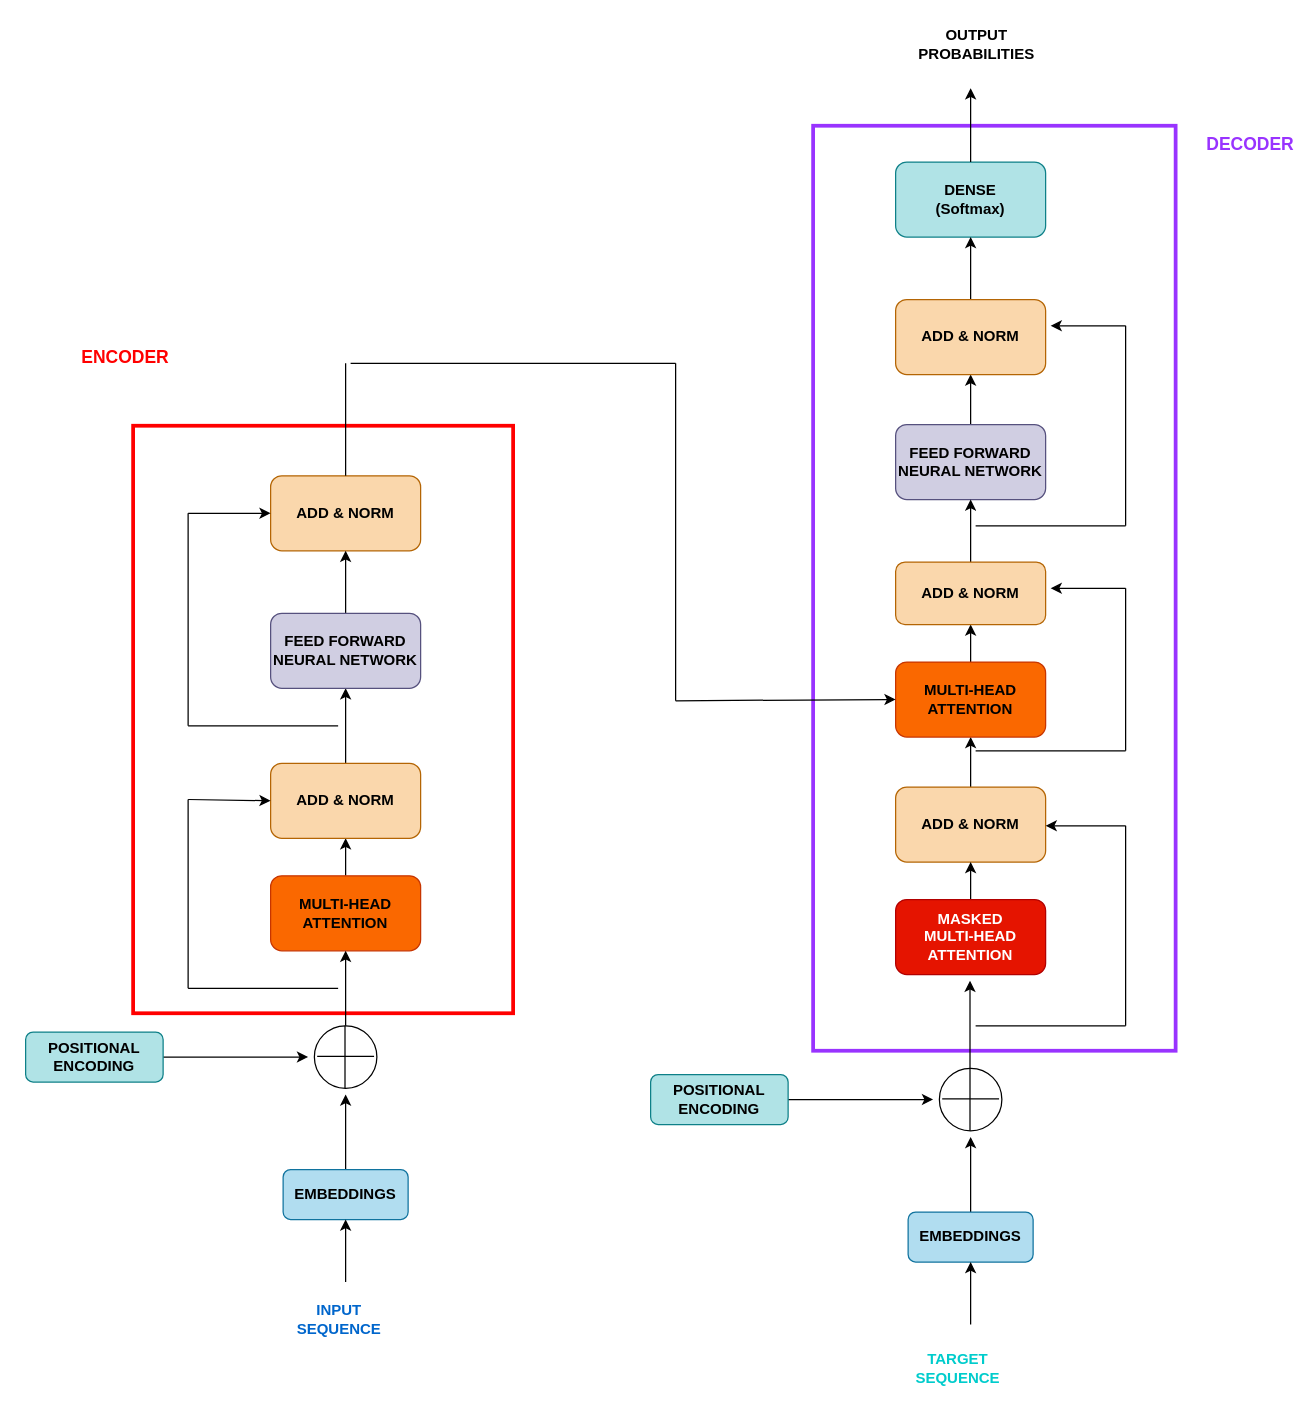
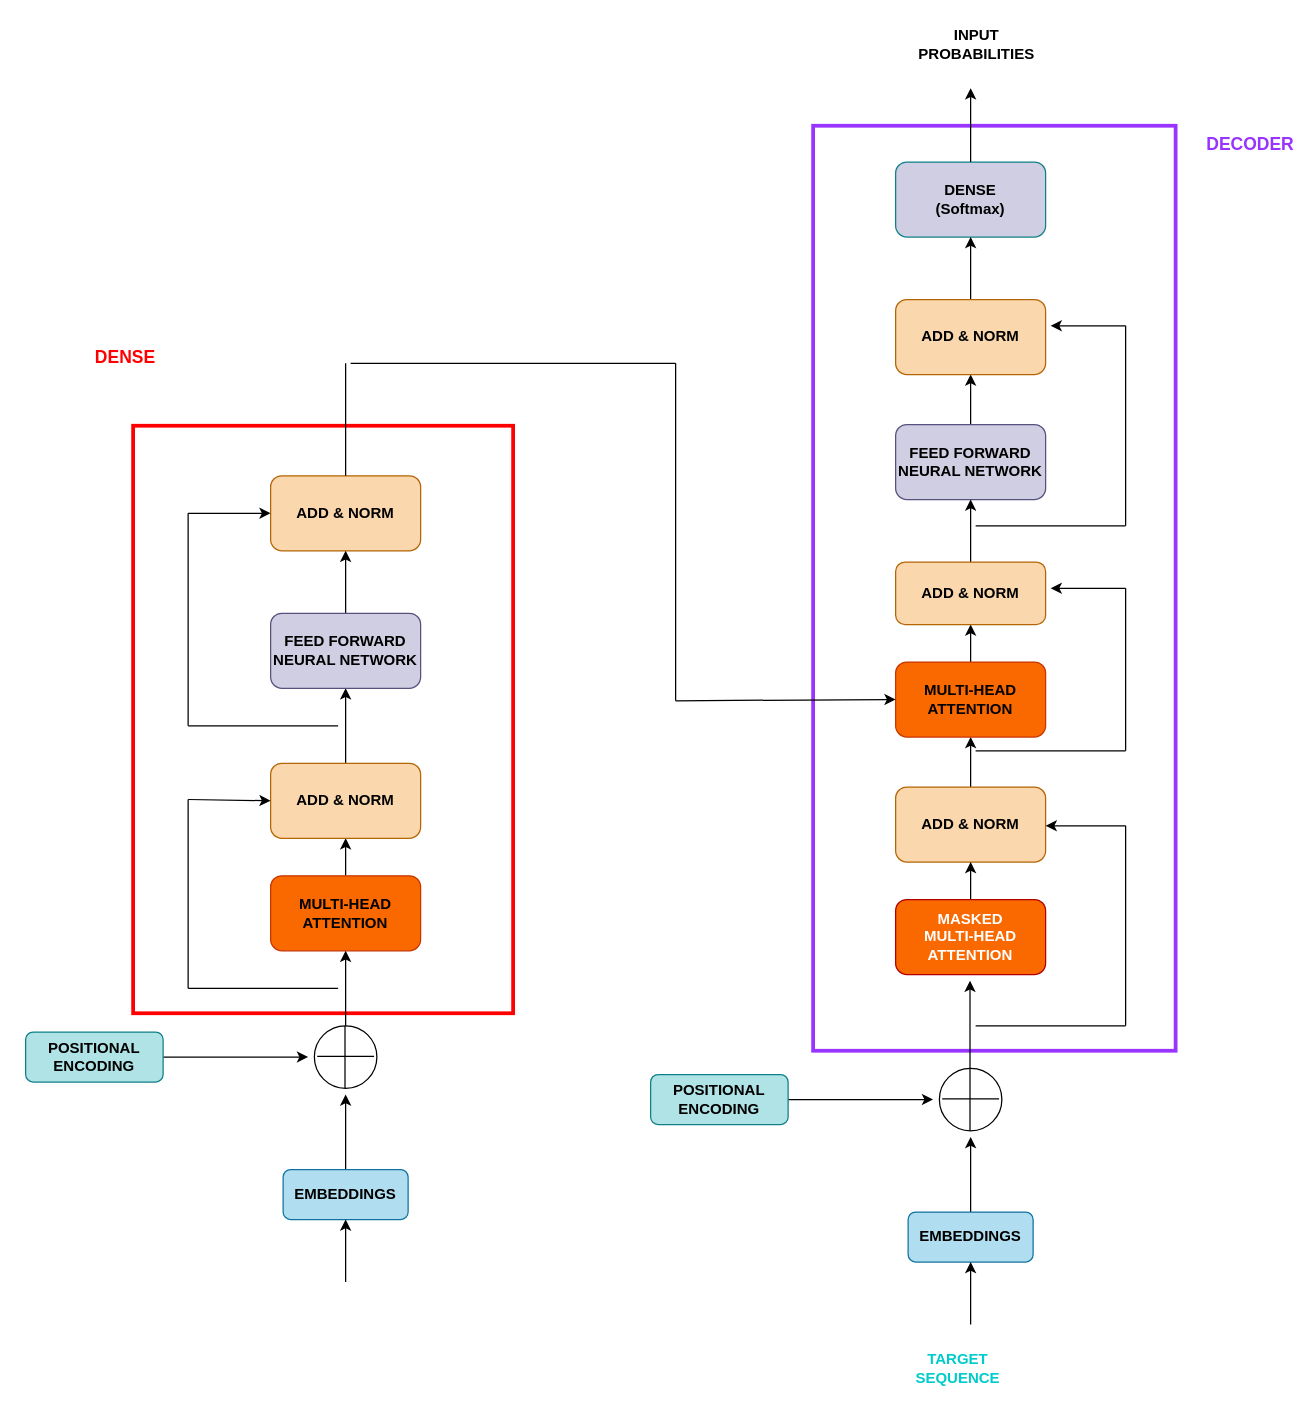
  <mxCell id="0" />
  <mxCell id="1" parent="0" />
  <mxCell id="2" value="" style="rounded=0;whiteSpace=wrap;html=1;strokeWidth=3;strokeColor=#FF0000;" vertex="1" parent="1"><mxGeometry x="106" y="340" width="304" height="470" as="geometry" /></mxCell>
  <mxCell id="3" value="" style="rounded=0;whiteSpace=wrap;html=1;strokeWidth=3;strokeColor=#9933FF;" vertex="1" parent="1"><mxGeometry x="650" y="100" width="290" height="740" as="geometry" /></mxCell>
  <mxCell id="4" value="" style="edgeStyle=orthogonalEdgeStyle;rounded=0;orthogonalLoop=1;jettySize=auto;html=1;" edge="1" parent="1" source="5" target="8"><mxGeometry relative="1" as="geometry" /></mxCell>
  <mxCell id="5" value="&lt;b&gt;ADD &amp;amp; NORM&lt;/b&gt;" style="rounded=1;whiteSpace=wrap;html=1;fillColor=#fad7ac;strokeColor=#b46504;" vertex="1" parent="1"><mxGeometry x="716" y="629" width="120" height="60" as="geometry" /></mxCell>
- <mxCell id="6" value="&lt;b&gt;DENSE&lt;/b&gt;&lt;div&gt;&lt;b&gt;(Softmax)&lt;/b&gt;&lt;/div&gt;" style="rounded=1;whiteSpace=wrap;html=1;fillColor=#b0e3e6;strokeColor=#0e8088;" vertex="1" parent="1"><mxGeometry x="716" y="129" width="120" height="60" as="geometry" /></mxCell>
+ <mxCell id="6" value="&lt;b&gt;DENSE&lt;/b&gt;&lt;div&gt;&lt;b&gt;(Softmax)&lt;/b&gt;&lt;/div&gt;" style="rounded=1;whiteSpace=wrap;html=1;fillColor=#d0cee2;strokeColor=#0e8088;" vertex="1" parent="1"><mxGeometry x="716" y="129" width="120" height="60" as="geometry" /></mxCell>
  <mxCell id="7" value="" style="edgeStyle=orthogonalEdgeStyle;rounded=0;orthogonalLoop=1;jettySize=auto;html=1;" edge="1" parent="1" source="8" target="14"><mxGeometry relative="1" as="geometry" /></mxCell>
  <mxCell id="8" value="&lt;div&gt;&lt;b&gt;&lt;br&gt;&lt;/b&gt;&lt;/div&gt;&lt;b&gt;MULTI-HEAD&lt;/b&gt;&lt;div&gt;&lt;b&gt;ATTENTION&lt;br&gt;&lt;/b&gt;&lt;div&gt;&lt;br&gt;&lt;/div&gt;&lt;/div&gt;" style="rounded=1;whiteSpace=wrap;html=1;fillColor=#fa6800;fontColor=#000000;strokeColor=#C73500;" vertex="1" parent="1"><mxGeometry x="716" y="529" width="120" height="60" as="geometry" /></mxCell>
  <mxCell id="9" value="" style="edgeStyle=orthogonalEdgeStyle;rounded=0;orthogonalLoop=1;jettySize=auto;html=1;" edge="1" parent="1" source="10" target="5"><mxGeometry relative="1" as="geometry" /></mxCell>
- <mxCell id="10" value="&lt;b&gt;MASKED&lt;/b&gt;&lt;div&gt;&lt;b&gt;MULTI-HEAD&lt;/b&gt;&lt;/div&gt;&lt;div&gt;&lt;b&gt;ATTENTION&lt;/b&gt;&lt;/div&gt;" style="rounded=1;whiteSpace=wrap;html=1;fillColor=#e51400;strokeColor=#B20000;fontColor=#ffffff;" vertex="1" parent="1"><mxGeometry x="716" y="719" width="120" height="60" as="geometry" /></mxCell>
+ <mxCell id="10" value="&lt;b&gt;MASKED&lt;/b&gt;&lt;div&gt;&lt;b&gt;MULTI-HEAD&lt;/b&gt;&lt;/div&gt;&lt;div&gt;&lt;b&gt;ATTENTION&lt;/b&gt;&lt;/div&gt;" style="rounded=1;whiteSpace=wrap;html=1;fillColor=#fa6800;strokeColor=#B20000;fontColor=#ffffff;" vertex="1" parent="1"><mxGeometry x="716" y="719" width="120" height="60" as="geometry" /></mxCell>
  <mxCell id="11" value="" style="edgeStyle=orthogonalEdgeStyle;rounded=0;orthogonalLoop=1;jettySize=auto;html=1;" edge="1" parent="1" source="12" target="20"><mxGeometry relative="1" as="geometry" /></mxCell>
  <mxCell id="12" value="&lt;b&gt;FEED FORWARD&lt;/b&gt;&lt;div&gt;&lt;b&gt;NEURAL NETWORK&lt;/b&gt;&lt;/div&gt;" style="rounded=1;whiteSpace=wrap;html=1;fillColor=#d0cee2;strokeColor=#56517e;" vertex="1" parent="1"><mxGeometry x="716" y="339" width="120" height="60" as="geometry" /></mxCell>
  <mxCell id="13" value="" style="edgeStyle=orthogonalEdgeStyle;rounded=0;orthogonalLoop=1;jettySize=auto;html=1;" edge="1" parent="1" source="14" target="12"><mxGeometry relative="1" as="geometry" /></mxCell>
  <mxCell id="14" value="&lt;b&gt;ADD &amp;amp; NORM&lt;/b&gt;" style="rounded=1;whiteSpace=wrap;html=1;fillColor=#fad7ac;strokeColor=#b46504;" vertex="1" parent="1"><mxGeometry x="716" y="449" width="120" height="50" as="geometry" /></mxCell>
  <mxCell id="15" style="edgeStyle=orthogonalEdgeStyle;rounded=0;orthogonalLoop=1;jettySize=auto;html=1;" edge="1" parent="1" source="16"><mxGeometry relative="1" as="geometry"><mxPoint x="776" y="909" as="targetPoint" /></mxGeometry></mxCell>
  <mxCell id="16" value="&lt;b&gt;EMBEDDINGS&lt;/b&gt;" style="rounded=1;whiteSpace=wrap;html=1;fillColor=#b1ddf0;strokeColor=#10739e;" vertex="1" parent="1"><mxGeometry x="726" y="969" width="100" height="40" as="geometry" /></mxCell>
  <mxCell id="17" style="edgeStyle=orthogonalEdgeStyle;rounded=0;orthogonalLoop=1;jettySize=auto;html=1;" edge="1" parent="1" source="18"><mxGeometry relative="1" as="geometry"><mxPoint x="746" y="879" as="targetPoint" /></mxGeometry></mxCell>
  <mxCell id="18" value="&lt;b&gt;POSITIONAL&lt;/b&gt;&lt;div&gt;&lt;b&gt;ENCODING&lt;/b&gt;&lt;/div&gt;" style="rounded=1;whiteSpace=wrap;html=1;fillColor=#b0e3e6;strokeColor=#0e8088;" vertex="1" parent="1"><mxGeometry x="520" y="859" width="110" height="40" as="geometry" /></mxCell>
  <mxCell id="19" value="" style="edgeStyle=orthogonalEdgeStyle;rounded=0;orthogonalLoop=1;jettySize=auto;html=1;" edge="1" parent="1" source="20" target="6"><mxGeometry relative="1" as="geometry" /></mxCell>
  <mxCell id="20" value="&lt;b&gt;ADD &amp;amp; NORM&lt;/b&gt;" style="rounded=1;whiteSpace=wrap;html=1;fillColor=#fad7ac;strokeColor=#b46504;" vertex="1" parent="1"><mxGeometry x="716" y="239" width="120" height="60" as="geometry" /></mxCell>
  <mxCell id="21" value="" style="ellipse;whiteSpace=wrap;html=1;aspect=fixed;" vertex="1" parent="1"><mxGeometry x="751" y="854" width="50" height="50" as="geometry" /></mxCell>
  <mxCell id="22" value="" style="endArrow=none;html=1;rounded=0;" edge="1" parent="1"><mxGeometry width="50" height="50" relative="1" as="geometry"><mxPoint x="775.5" y="904" as="sourcePoint" /><mxPoint x="775.5" y="854" as="targetPoint" /></mxGeometry></mxCell>
  <mxCell id="23" value="" style="endArrow=none;html=1;rounded=0;" edge="1" parent="1"><mxGeometry width="50" height="50" relative="1" as="geometry"><mxPoint x="753.25" y="878.5" as="sourcePoint" /><mxPoint x="798.75" y="878.5" as="targetPoint" /></mxGeometry></mxCell>
  <mxCell id="24" value="" style="endArrow=classic;html=1;rounded=0;" edge="1" parent="1"><mxGeometry width="50" height="50" relative="1" as="geometry"><mxPoint x="775.5" y="854" as="sourcePoint" /><mxPoint x="775.5" y="784" as="targetPoint" /></mxGeometry></mxCell>
  <mxCell id="25" value="" style="endArrow=classic;html=1;rounded=0;" edge="1" parent="1"><mxGeometry width="50" height="50" relative="1" as="geometry"><mxPoint x="776" y="1059" as="sourcePoint" /><mxPoint x="776" y="1009" as="targetPoint" /></mxGeometry></mxCell>
  <mxCell id="26" value="&lt;b&gt;&lt;font color=&quot;#00cccc&quot;&gt;TARGET SEQUENCE&lt;/font&gt;&lt;/b&gt;" style="text;html=1;align=center;verticalAlign=middle;whiteSpace=wrap;rounded=0;" vertex="1" parent="1"><mxGeometry x="736" y="1079" width="60" height="30" as="geometry" /></mxCell>
  <mxCell id="27" value="" style="endArrow=classic;html=1;rounded=0;" edge="1" parent="1"><mxGeometry width="50" height="50" relative="1" as="geometry"><mxPoint x="776" y="129" as="sourcePoint" /><mxPoint x="776" y="70" as="targetPoint" /></mxGeometry></mxCell>
- <mxCell id="28" value="&lt;b&gt;OUTPUT&lt;/b&gt;&lt;div&gt;&lt;b&gt;PROBABILITIES&lt;/b&gt;&lt;/div&gt;" style="text;html=1;align=center;verticalAlign=middle;whiteSpace=wrap;rounded=0;" vertex="1" parent="1"><mxGeometry x="751" y="20" width="60" height="30" as="geometry" /></mxCell>
+ <mxCell id="28" value="&lt;b&gt;INPUT&lt;/b&gt;&lt;div&gt;&lt;b&gt;PROBABILITIES&lt;/b&gt;&lt;/div&gt;" style="text;html=1;align=center;verticalAlign=middle;whiteSpace=wrap;rounded=0;" vertex="1" parent="1"><mxGeometry x="751" y="20" width="60" height="30" as="geometry" /></mxCell>
  <mxCell id="29" value="" style="edgeStyle=orthogonalEdgeStyle;rounded=0;orthogonalLoop=1;jettySize=auto;html=1;" edge="1" parent="1" source="30" target="32"><mxGeometry relative="1" as="geometry" /></mxCell>
  <mxCell id="30" value="&lt;div&gt;&lt;b&gt;&lt;br&gt;&lt;/b&gt;&lt;/div&gt;&lt;b&gt;MULTI-HEAD&lt;/b&gt;&lt;div&gt;&lt;b&gt;ATTENTION&lt;br&gt;&lt;/b&gt;&lt;div&gt;&lt;br&gt;&lt;/div&gt;&lt;/div&gt;" style="rounded=1;whiteSpace=wrap;html=1;fillColor=#fa6800;fontColor=#000000;strokeColor=#C73500;" vertex="1" parent="1"><mxGeometry x="216" y="700" width="120" height="60" as="geometry" /></mxCell>
  <mxCell id="31" style="edgeStyle=orthogonalEdgeStyle;rounded=0;orthogonalLoop=1;jettySize=auto;html=1;entryX=0.5;entryY=1;entryDx=0;entryDy=0;" edge="1" parent="1" source="32" target="35"><mxGeometry relative="1" as="geometry" /></mxCell>
  <mxCell id="32" value="&lt;b&gt;ADD &amp;amp; NORM&lt;/b&gt;" style="rounded=1;whiteSpace=wrap;html=1;fillColor=#fad7ac;strokeColor=#b46504;" vertex="1" parent="1"><mxGeometry x="216" y="610" width="120" height="60" as="geometry" /></mxCell>
  <mxCell id="33" value="&lt;b&gt;ADD &amp;amp; NORM&lt;/b&gt;" style="rounded=1;whiteSpace=wrap;html=1;fillColor=#fad7ac;strokeColor=#b46504;" vertex="1" parent="1"><mxGeometry x="216" y="380" width="120" height="60" as="geometry" /></mxCell>
  <mxCell id="34" style="edgeStyle=orthogonalEdgeStyle;rounded=0;orthogonalLoop=1;jettySize=auto;html=1;entryX=0.5;entryY=1;entryDx=0;entryDy=0;" edge="1" parent="1" source="35" target="33"><mxGeometry relative="1" as="geometry" /></mxCell>
  <mxCell id="35" value="&lt;b&gt;FEED FORWARD&lt;/b&gt;&lt;div&gt;&lt;b&gt;NEURAL NETWORK&lt;/b&gt;&lt;/div&gt;" style="rounded=1;whiteSpace=wrap;html=1;fillColor=#d0cee2;strokeColor=#56517e;" vertex="1" parent="1"><mxGeometry x="216" y="490" width="120" height="60" as="geometry" /></mxCell>
  <mxCell id="36" style="edgeStyle=orthogonalEdgeStyle;rounded=0;orthogonalLoop=1;jettySize=auto;html=1;" edge="1" parent="1" source="37"><mxGeometry relative="1" as="geometry"><mxPoint x="276" y="875" as="targetPoint" /></mxGeometry></mxCell>
  <mxCell id="37" value="&lt;b&gt;EMBEDDINGS&lt;/b&gt;" style="rounded=1;whiteSpace=wrap;html=1;fillColor=#b1ddf0;strokeColor=#10739e;" vertex="1" parent="1"><mxGeometry x="226" y="935" width="100" height="40" as="geometry" /></mxCell>
  <mxCell id="38" style="edgeStyle=orthogonalEdgeStyle;rounded=0;orthogonalLoop=1;jettySize=auto;html=1;" edge="1" parent="1" source="39"><mxGeometry relative="1" as="geometry"><mxPoint x="246" y="845" as="targetPoint" /></mxGeometry></mxCell>
  <mxCell id="39" value="&lt;b&gt;POSITIONAL&lt;/b&gt;&lt;div&gt;&lt;b&gt;ENCODING&lt;/b&gt;&lt;/div&gt;" style="rounded=1;whiteSpace=wrap;html=1;fillColor=#b0e3e6;strokeColor=#0e8088;" vertex="1" parent="1"><mxGeometry x="20" y="825" width="110" height="40" as="geometry" /></mxCell>
  <mxCell id="40" value="" style="ellipse;whiteSpace=wrap;html=1;aspect=fixed;" vertex="1" parent="1"><mxGeometry x="251" y="820" width="50" height="50" as="geometry" /></mxCell>
  <mxCell id="41" value="" style="endArrow=none;html=1;rounded=0;" edge="1" parent="1"><mxGeometry width="50" height="50" relative="1" as="geometry"><mxPoint x="275.5" y="870" as="sourcePoint" /><mxPoint x="275.5" y="820" as="targetPoint" /></mxGeometry></mxCell>
  <mxCell id="42" value="" style="endArrow=none;html=1;rounded=0;" edge="1" parent="1"><mxGeometry width="50" height="50" relative="1" as="geometry"><mxPoint x="253.25" y="844.5" as="sourcePoint" /><mxPoint x="298.75" y="844.5" as="targetPoint" /></mxGeometry></mxCell>
  <mxCell id="43" value="" style="endArrow=classic;html=1;rounded=0;" edge="1" parent="1"><mxGeometry width="50" height="50" relative="1" as="geometry"><mxPoint x="276" y="1025" as="sourcePoint" /><mxPoint x="276" y="975" as="targetPoint" /></mxGeometry></mxCell>
  <mxCell id="44" value="" style="endArrow=classic;html=1;rounded=0;exitX=0.5;exitY=0;exitDx=0;exitDy=0;entryX=0.5;entryY=1;entryDx=0;entryDy=0;" edge="1" parent="1" source="40" target="30"><mxGeometry width="50" height="50" relative="1" as="geometry"><mxPoint x="250" y="810" as="sourcePoint" /><mxPoint x="300" y="760" as="targetPoint" /></mxGeometry></mxCell>
- <mxCell id="45" value="&lt;b&gt;&lt;font color=&quot;#0066cc&quot;&gt;INPUT&lt;/font&gt;&lt;/b&gt;&lt;div&gt;&lt;b&gt;&lt;font color=&quot;#0066cc&quot;&gt;SEQUENCE&lt;/font&gt;&lt;/b&gt;&lt;/div&gt;" style="text;html=1;align=center;verticalAlign=middle;whiteSpace=wrap;rounded=0;" vertex="1" parent="1"><mxGeometry x="241" y="1040" width="60" height="30" as="geometry" /></mxCell>
  <mxCell id="46" value="" style="endArrow=none;html=1;rounded=0;" edge="1" parent="1"><mxGeometry width="50" height="50" relative="1" as="geometry"><mxPoint x="150" y="790" as="sourcePoint" /><mxPoint x="150" y="639" as="targetPoint" /></mxGeometry></mxCell>
  <mxCell id="47" value="" style="endArrow=none;html=1;rounded=0;" edge="1" parent="1"><mxGeometry width="50" height="50" relative="1" as="geometry"><mxPoint x="150" y="790" as="sourcePoint" /><mxPoint x="270" y="790" as="targetPoint" /></mxGeometry></mxCell>
  <mxCell id="48" value="" style="endArrow=classic;html=1;rounded=0;entryX=0;entryY=0.5;entryDx=0;entryDy=0;" edge="1" parent="1" target="32"><mxGeometry width="50" height="50" relative="1" as="geometry"><mxPoint x="150" y="639" as="sourcePoint" /><mxPoint x="200" y="589" as="targetPoint" /></mxGeometry></mxCell>
  <mxCell id="49" value="" style="endArrow=none;html=1;rounded=0;" edge="1" parent="1"><mxGeometry width="50" height="50" relative="1" as="geometry"><mxPoint x="150" y="580" as="sourcePoint" /><mxPoint x="150" y="410" as="targetPoint" /></mxGeometry></mxCell>
  <mxCell id="50" value="" style="endArrow=none;html=1;rounded=0;" edge="1" parent="1"><mxGeometry width="50" height="50" relative="1" as="geometry"><mxPoint x="150" y="580" as="sourcePoint" /><mxPoint x="270" y="580" as="targetPoint" /></mxGeometry></mxCell>
  <mxCell id="51" value="" style="endArrow=classic;html=1;rounded=0;entryX=0;entryY=0.5;entryDx=0;entryDy=0;" edge="1" parent="1" target="33"><mxGeometry width="50" height="50" relative="1" as="geometry"><mxPoint x="150" y="410" as="sourcePoint" /><mxPoint x="200" y="360" as="targetPoint" /></mxGeometry></mxCell>
  <mxCell id="52" value="" style="endArrow=none;html=1;rounded=0;" edge="1" parent="1"><mxGeometry width="50" height="50" relative="1" as="geometry"><mxPoint x="900" y="820" as="sourcePoint" /><mxPoint x="900" y="660" as="targetPoint" /></mxGeometry></mxCell>
  <mxCell id="53" value="" style="endArrow=classic;html=1;rounded=0;" edge="1" parent="1"><mxGeometry width="50" height="50" relative="1" as="geometry"><mxPoint x="900" y="660" as="sourcePoint" /><mxPoint x="836" y="660" as="targetPoint" /></mxGeometry></mxCell>
  <mxCell id="54" value="" style="endArrow=none;html=1;rounded=0;" edge="1" parent="1"><mxGeometry width="50" height="50" relative="1" as="geometry"><mxPoint x="780" y="820" as="sourcePoint" /><mxPoint x="900" y="820" as="targetPoint" /></mxGeometry></mxCell>
  <mxCell id="55" value="" style="endArrow=none;html=1;rounded=0;" edge="1" parent="1"><mxGeometry width="50" height="50" relative="1" as="geometry"><mxPoint x="900" y="600" as="sourcePoint" /><mxPoint x="900" y="470" as="targetPoint" /></mxGeometry></mxCell>
  <mxCell id="56" value="" style="endArrow=none;html=1;rounded=0;" edge="1" parent="1"><mxGeometry width="50" height="50" relative="1" as="geometry"><mxPoint x="780" y="600" as="sourcePoint" /><mxPoint x="900" y="600" as="targetPoint" /></mxGeometry></mxCell>
  <mxCell id="57" value="" style="endArrow=classic;html=1;rounded=0;" edge="1" parent="1"><mxGeometry width="50" height="50" relative="1" as="geometry"><mxPoint x="900" y="470" as="sourcePoint" /><mxPoint x="840" y="470" as="targetPoint" /></mxGeometry></mxCell>
  <mxCell id="58" value="" style="endArrow=none;html=1;rounded=0;" edge="1" parent="1"><mxGeometry width="50" height="50" relative="1" as="geometry"><mxPoint x="900" y="420" as="sourcePoint" /><mxPoint x="900" y="260" as="targetPoint" /></mxGeometry></mxCell>
  <mxCell id="59" value="" style="endArrow=none;html=1;rounded=0;" edge="1" parent="1"><mxGeometry width="50" height="50" relative="1" as="geometry"><mxPoint x="780" y="420" as="sourcePoint" /><mxPoint x="900" y="420" as="targetPoint" /></mxGeometry></mxCell>
  <mxCell id="60" value="" style="endArrow=classic;html=1;rounded=0;" edge="1" parent="1"><mxGeometry width="50" height="50" relative="1" as="geometry"><mxPoint x="900" y="260" as="sourcePoint" /><mxPoint x="840" y="260" as="targetPoint" /></mxGeometry></mxCell>
  <mxCell id="61" value="" style="endArrow=none;html=1;rounded=0;" edge="1" parent="1"><mxGeometry width="50" height="50" relative="1" as="geometry"><mxPoint x="276" y="380" as="sourcePoint" /><mxPoint x="276" y="290" as="targetPoint" /></mxGeometry></mxCell>
  <mxCell id="62" value="" style="endArrow=none;html=1;rounded=0;" edge="1" parent="1"><mxGeometry width="50" height="50" relative="1" as="geometry"><mxPoint x="280" y="290" as="sourcePoint" /><mxPoint x="540" y="290" as="targetPoint" /></mxGeometry></mxCell>
  <mxCell id="63" value="" style="endArrow=none;html=1;rounded=0;" edge="1" parent="1"><mxGeometry width="50" height="50" relative="1" as="geometry"><mxPoint x="540" y="560" as="sourcePoint" /><mxPoint x="540" y="290" as="targetPoint" /></mxGeometry></mxCell>
  <mxCell id="64" value="" style="endArrow=classic;html=1;rounded=0;entryX=0;entryY=0.5;entryDx=0;entryDy=0;" edge="1" parent="1" target="8"><mxGeometry width="50" height="50" relative="1" as="geometry"><mxPoint x="540" y="560" as="sourcePoint" /><mxPoint x="590" y="510" as="targetPoint" /></mxGeometry></mxCell>
- <mxCell id="65" value="&lt;b&gt;&lt;font style=&quot;font-size: 14px;&quot; color=&quot;#ff0000&quot;&gt;ENCODER&lt;/font&gt;&lt;/b&gt;" style="text;html=1;align=center;verticalAlign=middle;whiteSpace=wrap;rounded=0;" vertex="1" parent="1"><mxGeometry x="70" y="270" width="60" height="30" as="geometry" /></mxCell>
+ <mxCell id="65" value="&lt;b&gt;&lt;font style=&quot;font-size: 14px;&quot; color=&quot;#ff0000&quot;&gt;DENSE&lt;/font&gt;&lt;/b&gt;" style="text;html=1;align=center;verticalAlign=middle;whiteSpace=wrap;rounded=0;" vertex="1" parent="1"><mxGeometry x="70" y="270" width="60" height="30" as="geometry" /></mxCell>
  <mxCell id="66" value="&lt;font color=&quot;#9933ff&quot;&gt;&lt;span style=&quot;font-size: 14px;&quot;&gt;&lt;b&gt;DECODER&lt;/b&gt;&lt;/span&gt;&lt;/font&gt;" style="text;html=1;align=center;verticalAlign=middle;whiteSpace=wrap;rounded=0;" vertex="1" parent="1"><mxGeometry x="970" y="100" width="60" height="30" as="geometry" /></mxCell>
